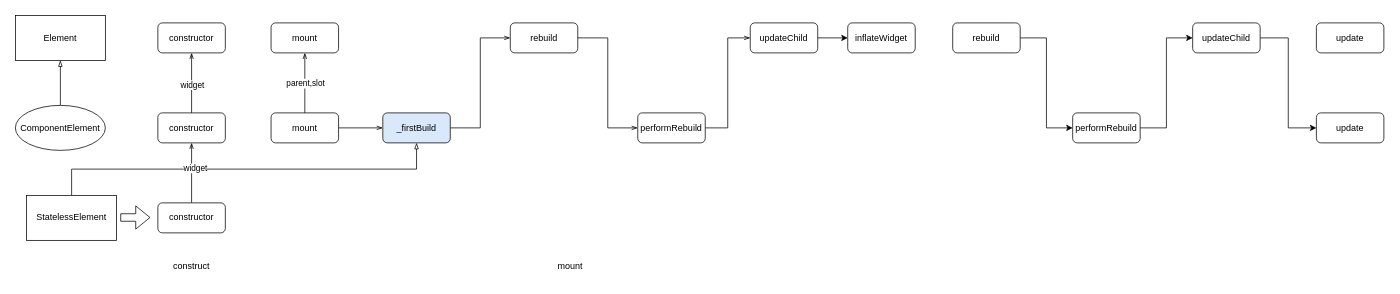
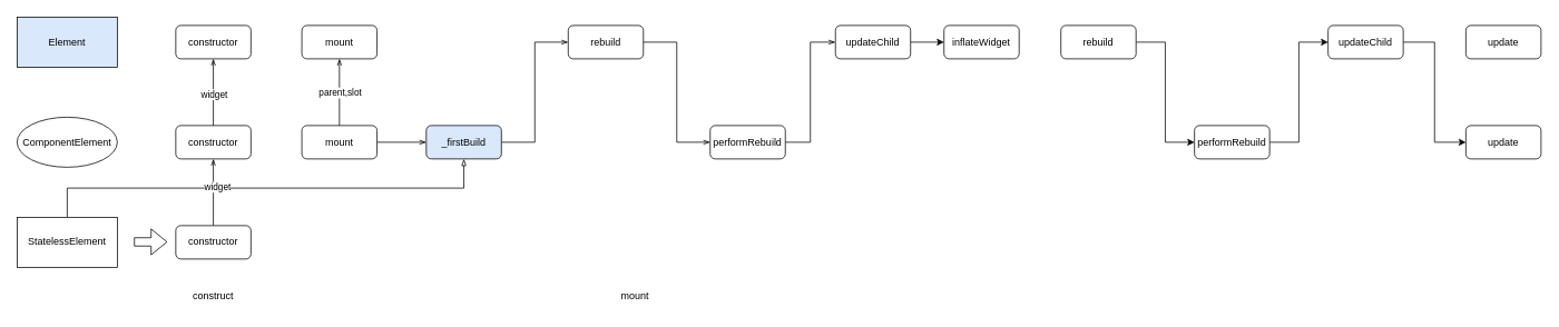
  <mxCell id="0" />
  <mxCell id="1" parent="0" />
  <mxCell id="2" style="edgeStyle=orthogonalEdgeStyle;rounded=0;orthogonalLoop=1;jettySize=auto;html=1;exitX=0.5;exitY=0;exitDx=0;exitDy=0;endArrow=blockThin;endFill=0;" parent="1" source="3" target="22" edge="1"><mxGeometry relative="1" as="geometry" /></mxCell>
- <mxCell id="3" value="StatelessElement" style="rounded=0;whiteSpace=wrap;html=1;" parent="1" vertex="1"><mxGeometry x="35" y="260" width="120" height="60" as="geometry" /></mxCell>
- <mxCell id="4" style="edgeStyle=orthogonalEdgeStyle;rounded=0;orthogonalLoop=1;jettySize=auto;html=1;exitX=0.5;exitY=0;exitDx=0;exitDy=0;entryX=0.5;entryY=1;entryDx=0;entryDy=0;endArrow=blockThin;endFill=0;" parent="1" source="5" target="6" edge="1"><mxGeometry relative="1" as="geometry" /></mxCell>
+ <mxCell id="3" value="StatelessElement" style="rounded=0;whiteSpace=wrap;html=1;" parent="1" vertex="1"><mxGeometry x="20" y="260" width="120" height="60" as="geometry" /></mxCell>
  <mxCell id="5" value="ComponentElement" style="ellipse;whiteSpace=wrap;html=1;" parent="1" vertex="1"><mxGeometry x="20" y="140" width="120" height="60" as="geometry" /></mxCell>
- <mxCell id="6" value="Element" style="rounded=0;whiteSpace=wrap;html=1;" parent="1" vertex="1"><mxGeometry x="20" y="20" width="120" height="60" as="geometry" /></mxCell>
+ <mxCell id="6" value="Element" style="rounded=0;whiteSpace=wrap;html=1;fillColor=#dae8fc;" parent="1" vertex="1"><mxGeometry x="20" y="20" width="120" height="60" as="geometry" /></mxCell>
  <mxCell id="7" value="construct" style="text;html=1;strokeColor=none;fillColor=none;align=center;verticalAlign=middle;whiteSpace=wrap;rounded=0;" parent="1" vertex="1"><mxGeometry x="225" y="340" width="60" height="30" as="geometry" /></mxCell>
  <mxCell id="8" style="edgeStyle=orthogonalEdgeStyle;rounded=0;orthogonalLoop=1;jettySize=auto;html=1;exitX=0.5;exitY=0;exitDx=0;exitDy=0;entryX=0.5;entryY=1;entryDx=0;entryDy=0;endArrow=openThin;endFill=0;" parent="1" source="10" target="13" edge="1"><mxGeometry relative="1" as="geometry" /></mxCell>
  <mxCell id="9" value="widget" style="edgeLabel;html=1;align=center;verticalAlign=middle;resizable=0;points=[];" parent="8" vertex="1" connectable="0"><mxGeometry x="0.175" y="-4" relative="1" as="geometry"><mxPoint as="offset" /></mxGeometry></mxCell>
  <mxCell id="10" value="constructor" style="rounded=1;whiteSpace=wrap;html=1;" parent="1" vertex="1"><mxGeometry x="210" y="270" width="90" height="40" as="geometry" /></mxCell>
  <mxCell id="11" style="edgeStyle=orthogonalEdgeStyle;rounded=0;orthogonalLoop=1;jettySize=auto;html=1;exitX=0.5;exitY=0;exitDx=0;exitDy=0;entryX=0.5;entryY=1;entryDx=0;entryDy=0;endArrow=openThin;endFill=0;" parent="1" source="13" target="14" edge="1"><mxGeometry relative="1" as="geometry" /></mxCell>
  <mxCell id="12" value="widget" style="edgeLabel;html=1;align=center;verticalAlign=middle;resizable=0;points=[];" parent="11" vertex="1" connectable="0"><mxGeometry x="-0.05" relative="1" as="geometry"><mxPoint as="offset" /></mxGeometry></mxCell>
  <mxCell id="13" value="constructor" style="rounded=1;whiteSpace=wrap;html=1;" parent="1" vertex="1"><mxGeometry x="210" y="150" width="90" height="40" as="geometry" /></mxCell>
  <mxCell id="14" value="constructor" style="rounded=1;whiteSpace=wrap;html=1;" parent="1" vertex="1"><mxGeometry x="210" y="30" width="90" height="40" as="geometry" /></mxCell>
  <mxCell id="15" style="edgeStyle=orthogonalEdgeStyle;rounded=0;orthogonalLoop=1;jettySize=auto;html=1;exitX=0.5;exitY=0;exitDx=0;exitDy=0;entryX=0.5;entryY=1;entryDx=0;entryDy=0;endArrow=openThin;endFill=0;" parent="1" source="18" target="19" edge="1"><mxGeometry relative="1" as="geometry" /></mxCell>
  <mxCell id="16" value="parent,slot" style="edgeLabel;html=1;align=center;verticalAlign=middle;resizable=0;points=[];" parent="15" vertex="1" connectable="0"><mxGeometry relative="1" as="geometry"><mxPoint as="offset" /></mxGeometry></mxCell>
  <mxCell id="17" style="edgeStyle=orthogonalEdgeStyle;rounded=0;orthogonalLoop=1;jettySize=auto;html=1;exitX=1;exitY=0.5;exitDx=0;exitDy=0;entryX=0;entryY=0.5;entryDx=0;entryDy=0;endArrow=openThin;endFill=0;" parent="1" source="18" target="22" edge="1"><mxGeometry relative="1" as="geometry" /></mxCell>
  <mxCell id="18" value="mount" style="rounded=1;whiteSpace=wrap;html=1;" parent="1" vertex="1"><mxGeometry x="361" y="150" width="90" height="40" as="geometry" /></mxCell>
  <mxCell id="19" value="mount" style="rounded=1;whiteSpace=wrap;html=1;" parent="1" vertex="1"><mxGeometry x="361" y="30" width="90" height="40" as="geometry" /></mxCell>
  <mxCell id="20" value="" style="shape=flexArrow;endArrow=classic;html=1;rounded=0;" parent="1" edge="1"><mxGeometry width="50" height="50" relative="1" as="geometry"><mxPoint x="160" y="289.5" as="sourcePoint" /><mxPoint x="200" y="289.5" as="targetPoint" /></mxGeometry></mxCell>
  <mxCell id="21" style="edgeStyle=orthogonalEdgeStyle;rounded=0;orthogonalLoop=1;jettySize=auto;html=1;exitX=1;exitY=0.5;exitDx=0;exitDy=0;entryX=0;entryY=0.5;entryDx=0;entryDy=0;endArrow=openThin;endFill=0;" parent="1" source="22" target="24" edge="1"><mxGeometry relative="1" as="geometry" /></mxCell>
  <mxCell id="22" value="_firstBuild" style="rounded=1;whiteSpace=wrap;html=1;fillColor=#dae8fc;" parent="1" vertex="1"><mxGeometry x="510" y="150" width="90" height="40" as="geometry" /></mxCell>
  <mxCell id="23" style="edgeStyle=orthogonalEdgeStyle;rounded=0;orthogonalLoop=1;jettySize=auto;html=1;exitX=1;exitY=0.5;exitDx=0;exitDy=0;entryX=0;entryY=0.5;entryDx=0;entryDy=0;endArrow=openThin;endFill=0;" parent="1" source="24" target="26" edge="1"><mxGeometry relative="1" as="geometry" /></mxCell>
  <mxCell id="24" value="rebuild" style="rounded=1;whiteSpace=wrap;html=1;" parent="1" vertex="1"><mxGeometry x="680" y="30" width="90" height="40" as="geometry" /></mxCell>
  <mxCell id="25" style="edgeStyle=orthogonalEdgeStyle;rounded=0;orthogonalLoop=1;jettySize=auto;html=1;exitX=1;exitY=0.5;exitDx=0;exitDy=0;entryX=0;entryY=0.5;entryDx=0;entryDy=0;endArrow=openThin;endFill=0;" parent="1" source="26" target="28" edge="1"><mxGeometry relative="1" as="geometry" /></mxCell>
  <mxCell id="26" value="performRebuild" style="rounded=1;whiteSpace=wrap;html=1;" parent="1" vertex="1"><mxGeometry x="850" y="150" width="90" height="40" as="geometry" /></mxCell>
  <mxCell id="27" style="edgeStyle=orthogonalEdgeStyle;rounded=0;orthogonalLoop=1;jettySize=auto;html=1;exitX=1;exitY=0.5;exitDx=0;exitDy=0;entryX=0;entryY=0.5;entryDx=0;entryDy=0;" edge="1" parent="1" source="28" target="30"><mxGeometry relative="1" as="geometry" /></mxCell>
  <mxCell id="28" value="updateChild" style="rounded=1;whiteSpace=wrap;html=1;" parent="1" vertex="1"><mxGeometry x="1000" y="30" width="90" height="40" as="geometry" /></mxCell>
  <mxCell id="29" value="mount" style="text;html=1;strokeColor=none;fillColor=none;align=center;verticalAlign=middle;whiteSpace=wrap;rounded=0;" parent="1" vertex="1"><mxGeometry x="730" y="340" width="60" height="30" as="geometry" /></mxCell>
  <mxCell id="30" value="inflateWidget" style="rounded=1;whiteSpace=wrap;html=1;" vertex="1" parent="1"><mxGeometry x="1130" y="30" width="90" height="40" as="geometry" /></mxCell>
  <mxCell id="31" style="edgeStyle=orthogonalEdgeStyle;rounded=0;orthogonalLoop=1;jettySize=auto;html=1;exitX=1;exitY=0.5;exitDx=0;exitDy=0;entryX=0;entryY=0.5;entryDx=0;entryDy=0;" edge="1" parent="1" source="32" target="34"><mxGeometry relative="1" as="geometry" /></mxCell>
  <mxCell id="32" value="rebuild" style="rounded=1;whiteSpace=wrap;html=1;" vertex="1" parent="1"><mxGeometry x="1270" y="30" width="90" height="40" as="geometry" /></mxCell>
  <mxCell id="33" style="edgeStyle=orthogonalEdgeStyle;rounded=0;orthogonalLoop=1;jettySize=auto;html=1;exitX=1;exitY=0.5;exitDx=0;exitDy=0;entryX=0;entryY=0.5;entryDx=0;entryDy=0;" edge="1" parent="1" source="34" target="36"><mxGeometry relative="1" as="geometry" /></mxCell>
  <mxCell id="34" value="performRebuild" style="rounded=1;whiteSpace=wrap;html=1;" vertex="1" parent="1"><mxGeometry x="1430" y="150" width="90" height="40" as="geometry" /></mxCell>
  <mxCell id="35" style="edgeStyle=orthogonalEdgeStyle;rounded=0;orthogonalLoop=1;jettySize=auto;html=1;exitX=1;exitY=0.5;exitDx=0;exitDy=0;entryX=0;entryY=0.5;entryDx=0;entryDy=0;" edge="1" parent="1" source="36" target="37"><mxGeometry relative="1" as="geometry" /></mxCell>
  <mxCell id="36" value="updateChild" style="rounded=1;whiteSpace=wrap;html=1;" vertex="1" parent="1"><mxGeometry x="1590" y="30" width="90" height="40" as="geometry" /></mxCell>
  <mxCell id="37" value="update" style="rounded=1;whiteSpace=wrap;html=1;" vertex="1" parent="1"><mxGeometry x="1755" y="150" width="90" height="40" as="geometry" /></mxCell>
  <mxCell id="38" value="update" style="rounded=1;whiteSpace=wrap;html=1;" vertex="1" parent="1"><mxGeometry x="1755" y="30" width="90" height="40" as="geometry" /></mxCell>
